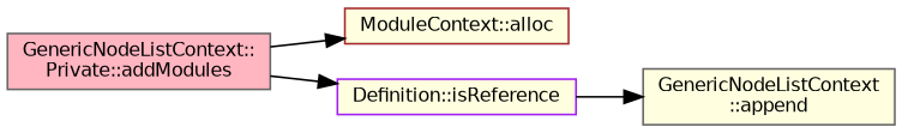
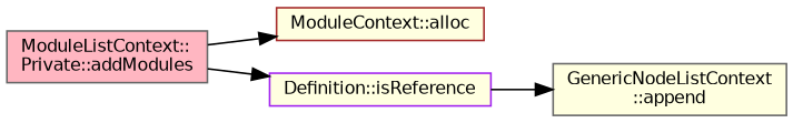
  digraph {
    rankdir=LR
    node [color=gray40 fillcolor=lightyellow fontname=Helvetica fontsize=10 shape=record style=filled]
    edge [color=black fontname=Helvetica fontsize=10 labelfontname=Helvetica labelfontsize=10 style=solid]
-   n1 [fillcolor=lightpink fontcolor=black height=0.2 label="GenericNodeListContext::\lPrivate::addModules" width=0.4]
+   n1 [fillcolor=lightpink fontcolor=black height=0.2 label="ModuleListContext::\lPrivate::addModules" width=0.4]
    n2 [color=brown height=0.2 label="ModuleContext::alloc" width=0.4]
    n3 [color=purple height=0.2 label="Definition::isReference" width=0.4]
    n4 [height=0.2 label="GenericNodeListContext\l::append" width=0.4]
    n1 -> n2
    n1 -> n3
    n3 -> n4
  }
